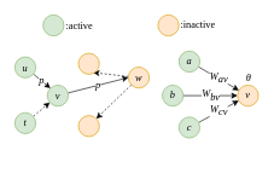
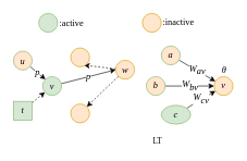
  <mxCell id="0" />
  <mxCell id="1" parent="0" />
  <mxCell id="2" value="" style="ellipse;whiteSpace=wrap;html=1;aspect=fixed;fillColor=#d5e8d4;strokeColor=#82b366;fontSize=14;" vertex="1" parent="1"><mxGeometry x="59" y="20" width="29" height="29" as="geometry" /></mxCell>
  <mxCell id="3" value="" style="ellipse;whiteSpace=wrap;html=1;aspect=fixed;fillColor=#ffe6cc;strokeColor=#d79b00;fontSize=14;" vertex="1" parent="1"><mxGeometry x="218" y="20" width="29" height="29" as="geometry" /></mxCell>
  <mxCell id="4" value="&lt;font face=&quot;Times New Roman&quot; style=&quot;font-size: 14px;&quot;&gt;:active&lt;/font&gt;" style="text;html=1;align=center;verticalAlign=middle;resizable=0;points=[];autosize=1;strokeColor=none;fillColor=none;fontSize=14;" vertex="1" parent="1"><mxGeometry x="84" y="24.5" width="50" height="20" as="geometry" /></mxCell>
  <mxCell id="5" value=":inactive" style="text;html=1;align=center;verticalAlign=middle;resizable=0;points=[];autosize=1;strokeColor=none;fillColor=none;fontFamily=Times New Roman;fontSize=14;" vertex="1" parent="1"><mxGeometry x="243" y="24.5" width="60" height="20" as="geometry" /></mxCell>
  <mxCell id="6" style="edgeStyle=none;rounded=0;orthogonalLoop=1;jettySize=auto;html=1;entryX=0.704;entryY=0.916;entryDx=0;entryDy=0;entryPerimeter=0;dashed=1;fontFamily=Times New Roman;fontSize=14;" edge="1" parent="1" source="8" target="9"><mxGeometry relative="1" as="geometry" /></mxCell>
  <mxCell id="7" style="edgeStyle=none;rounded=0;orthogonalLoop=1;jettySize=auto;html=1;entryX=1;entryY=0;entryDx=0;entryDy=0;dashed=1;fontFamily=Times New Roman;fontSize=14;" edge="1" parent="1" source="8" target="10"><mxGeometry relative="1" as="geometry" /></mxCell>
  <mxCell id="8" value="w" style="ellipse;whiteSpace=wrap;html=1;aspect=fixed;fillColor=#ffe6cc;strokeColor=#d79b00;fontFamily=Times New Roman;fontStyle=2;fontSize=14;" vertex="1" parent="1"><mxGeometry x="177" y="92" width="29" height="29" as="geometry" /></mxCell>
  <mxCell id="9" value="" style="ellipse;whiteSpace=wrap;html=1;aspect=fixed;fillColor=#ffe6cc;strokeColor=#d79b00;fontSize=14;" vertex="1" parent="1"><mxGeometry x="108" y="73" width="29" height="29" as="geometry" /></mxCell>
  <mxCell id="10" value="" style="ellipse;whiteSpace=wrap;html=1;aspect=fixed;fillColor=#ffe6cc;strokeColor=#d79b00;fontSize=14;" vertex="1" parent="1"><mxGeometry x="108" y="159" width="29" height="29" as="geometry" /></mxCell>
  <mxCell id="11" value="" style="edgeStyle=none;rounded=0;orthogonalLoop=1;jettySize=auto;html=1;fontFamily=Times New Roman;dashed=1;fontSize=14;" edge="1" parent="1" source="12" target="16"><mxGeometry relative="1" as="geometry" /></mxCell>
- <mxCell id="12" value="t" style="ellipse;whiteSpace=wrap;html=1;aspect=fixed;fillColor=#d5e8d4;strokeColor=#82b366;fontFamily=Times New Roman;fontStyle=2;fontSize=14;" vertex="1" parent="1"><mxGeometry x="20" y="155" width="29" height="29" as="geometry" /></mxCell>
+ <mxCell id="12" value="t" style="whiteSpace=wrap;html=1;aspect=fixed;fillColor=#d5e8d4;strokeColor=#82b366;fontFamily=Times New Roman;fontStyle=2;fontSize=14;rounded=0;" vertex="1" parent="1"><mxGeometry x="20" y="155" width="29" height="29" as="geometry" /></mxCell>
  <mxCell id="13" value="p" style="rounded=0;orthogonalLoop=1;jettySize=auto;html=1;entryX=0;entryY=0;entryDx=0;entryDy=0;fontFamily=Times New Roman;fontSize=14;fontStyle=2" edge="1" parent="1" source="14" target="16"><mxGeometry relative="1" as="geometry" /></mxCell>
- <mxCell id="14" value="&lt;font face=&quot;Times New Roman&quot; style=&quot;font-size: 14px;&quot;&gt;u&lt;/font&gt;" style="ellipse;whiteSpace=wrap;html=1;aspect=fixed;fillColor=#d5e8d4;strokeColor=#82b366;fontStyle=2;fontSize=14;" vertex="1" parent="1"><mxGeometry x="20" y="78" width="29" height="29" as="geometry" /></mxCell>
+ <mxCell id="14" value="&lt;font face=&quot;Times New Roman&quot; style=&quot;font-size: 14px;&quot;&gt;u&lt;/font&gt;" style="ellipse;whiteSpace=wrap;html=1;aspect=fixed;fillColor=#ffe6cc;strokeColor=#82b366;fontStyle=2;fontSize=14;" vertex="1" parent="1"><mxGeometry x="20" y="78" width="29" height="29" as="geometry" /></mxCell>
  <mxCell id="15" value="p" style="edgeStyle=none;rounded=0;orthogonalLoop=1;jettySize=auto;html=1;fontFamily=Times New Roman;entryX=0;entryY=0.5;entryDx=0;entryDy=0;fontStyle=2;fontSize=14;" edge="1" parent="1" source="16" target="8"><mxGeometry relative="1" as="geometry" /></mxCell>
  <mxCell id="16" value="&lt;font face=&quot;Times New Roman&quot; style=&quot;font-size: 14px;&quot;&gt;v&lt;/font&gt;" style="ellipse;whiteSpace=wrap;html=1;aspect=fixed;fillColor=#d5e8d4;strokeColor=#82b366;fontStyle=2;fontSize=14;" vertex="1" parent="1"><mxGeometry x="65" y="117" width="29" height="29" as="geometry" /></mxCell>
  <mxCell id="17" value="v" style="ellipse;whiteSpace=wrap;html=1;aspect=fixed;fillColor=#ffe6cc;strokeColor=#d79b00;fontFamily=Times New Roman;fontStyle=2;fontSize=14;" vertex="1" parent="1"><mxGeometry x="328" y="117" width="29" height="29" as="geometry" /></mxCell>
  <mxCell id="18" value="W&lt;sub style=&quot;font-size: 14px;&quot;&gt;cv&lt;/sub&gt;" style="edgeStyle=none;rounded=0;orthogonalLoop=1;jettySize=auto;html=1;fontFamily=Times New Roman;fontStyle=2;fontSize=14;" edge="1" parent="1" source="19" target="17"><mxGeometry relative="1" as="geometry" /></mxCell>
- <mxCell id="19" value="c" style="ellipse;whiteSpace=wrap;html=1;aspect=fixed;fillColor=#d5e8d4;strokeColor=#82b366;fontFamily=Times New Roman;fontStyle=2;fontSize=14;" vertex="1" parent="1"><mxGeometry x="247" y="161" width="29" height="29" as="geometry" /></mxCell>
+ <mxCell id="19" value="c" style="ellipse;whiteSpace=wrap;html=1;aspect=fixed;fillColor=#d5e8d4;strokeColor=#82b366;fontFamily=Times New Roman;fontStyle=2;fontSize=14;" vertex="1" parent="1"><mxGeometry x="247" y="161" width="45" height="29" as="geometry" /></mxCell>
  <mxCell id="20" value="W&lt;sub style=&quot;font-size: 14px;&quot;&gt;bv&lt;/sub&gt;" style="edgeStyle=none;rounded=0;orthogonalLoop=1;jettySize=auto;html=1;fontFamily=Times New Roman;entryX=0;entryY=0.5;entryDx=0;entryDy=0;fontStyle=2;fontSize=14;" edge="1" parent="1" source="21" target="17"><mxGeometry relative="1" as="geometry" /></mxCell>
- <mxCell id="21" value="b" style="ellipse;whiteSpace=wrap;html=1;aspect=fixed;fillColor=#d5e8d4;strokeColor=#82b366;fontFamily=Times New Roman;fontStyle=2;fontSize=14;" vertex="1" parent="1"><mxGeometry x="224" y="117" width="29" height="29" as="geometry" /></mxCell>
+ <mxCell id="21" value="b" style="ellipse;whiteSpace=wrap;html=1;aspect=fixed;fillColor=#ffe6cc;strokeColor=#82b366;fontFamily=Times New Roman;fontStyle=2;fontSize=14;" vertex="1" parent="1"><mxGeometry x="224" y="117" width="29" height="29" as="geometry" /></mxCell>
  <mxCell id="22" value="W&lt;sub style=&quot;font-size: 14px;&quot;&gt;av&lt;/sub&gt;" style="edgeStyle=none;rounded=0;orthogonalLoop=1;jettySize=auto;html=1;fontFamily=Times New Roman;fontStyle=2;fontSize=14;" edge="1" parent="1" source="23" target="17"><mxGeometry relative="1" as="geometry" /></mxCell>
- <mxCell id="23" value="a" style="ellipse;whiteSpace=wrap;html=1;aspect=fixed;fillColor=#d5e8d4;strokeColor=#82b366;fontFamily=Times New Roman;fontStyle=2;fontSize=14;" vertex="1" parent="1"><mxGeometry x="247" y="70" width="29" height="29" as="geometry" /></mxCell>
+ <mxCell id="23" value="a" style="ellipse;whiteSpace=wrap;html=1;aspect=fixed;fillColor=#ffe6cc;strokeColor=#82b366;fontFamily=Times New Roman;fontStyle=2;fontSize=14;" vertex="1" parent="1"><mxGeometry x="247" y="70" width="29" height="29" as="geometry" /></mxCell>
  <mxCell id="24" value="θ" style="text;html=1;align=center;verticalAlign=middle;resizable=0;points=[];autosize=1;strokeColor=none;fillColor=none;fontFamily=Times New Roman;fontStyle=2;fontSize=14;" vertex="1" parent="1"><mxGeometry x="332.5" y="98" width="20" height="20" as="geometry" /></mxCell>
+ <mxCell id="25" value="LT" style="text;html=1;align=center;verticalAlign=middle;resizable=0;points=[];autosize=1;strokeColor=none;fillColor=none;fontFamily=Times New Roman;" vertex="1" parent="1"><mxGeometry x="229" y="207" width="24" height="18" as="geometry" /></mxCell>
